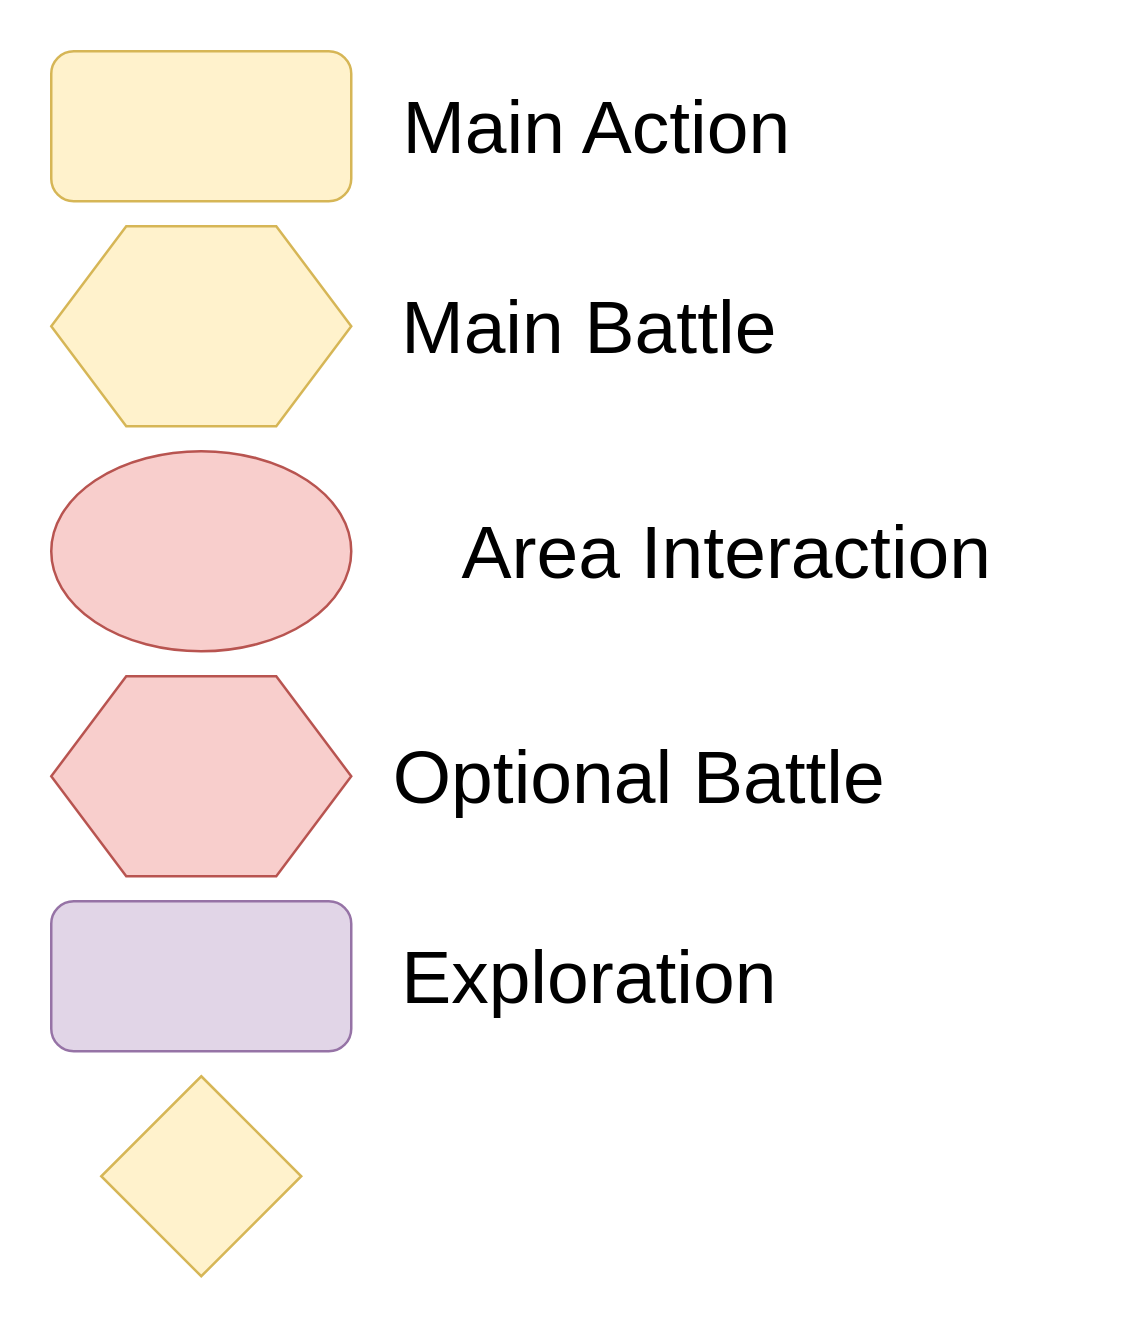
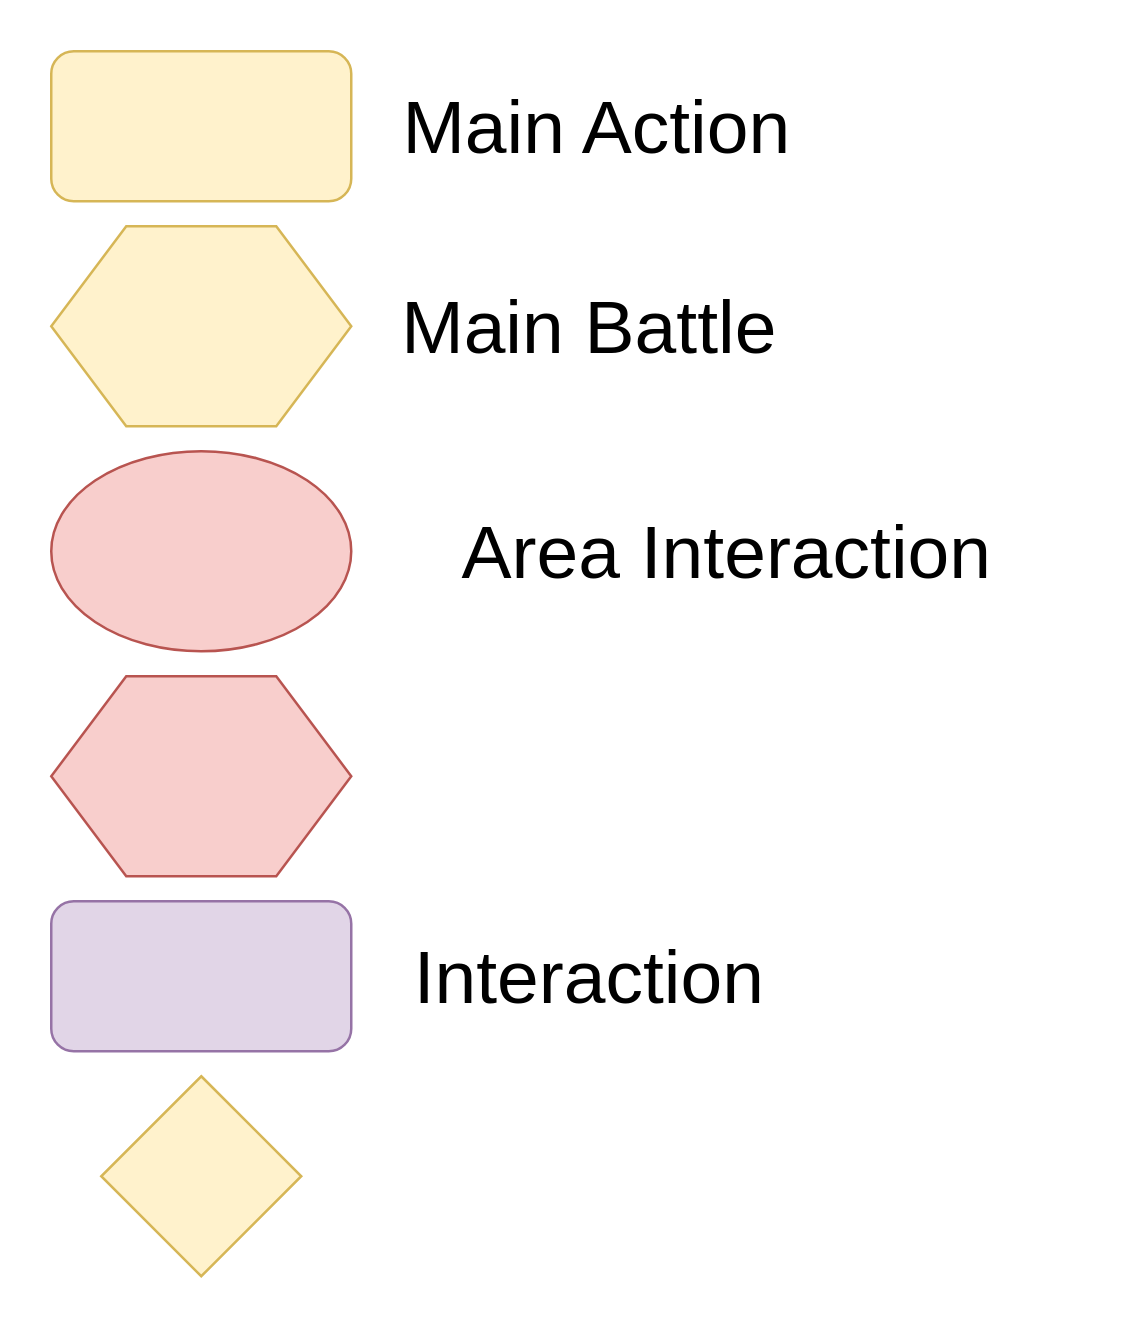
  <mxCell id="0" />
  <mxCell id="1" parent="0" />
  <mxCell id="2" value="" style="rounded=1;whiteSpace=wrap;html=1;fillColor=#fff2cc;strokeColor=#d6b656;" vertex="1" parent="1"><mxGeometry x="20" y="20" width="120" height="60" as="geometry" /></mxCell>
  <mxCell id="3" value="&lt;font style=&quot;font-size: 30px&quot;&gt;Main Action&lt;/font&gt;" style="text;html=1;align=center;verticalAlign=middle;resizable=0;points=[];;autosize=1;" vertex="1" parent="1"><mxGeometry x="152.5" y="40" width="170" height="20" as="geometry" /></mxCell>
  <mxCell id="4" value="" style="shape=hexagon;perimeter=hexagonPerimeter2;whiteSpace=wrap;html=1;fillColor=#fff2cc;strokeColor=#d6b656;" vertex="1" parent="1"><mxGeometry x="20" y="90" width="120" height="80" as="geometry" /></mxCell>
  <mxCell id="5" value="&lt;font style=&quot;font-size: 30px&quot;&gt;Main Battle&lt;/font&gt;" style="text;html=1;align=center;verticalAlign=middle;resizable=0;points=[];;autosize=1;" vertex="1" parent="1"><mxGeometry x="150" y="120" width="170" height="20" as="geometry" /></mxCell>
  <mxCell id="6" value="" style="ellipse;whiteSpace=wrap;html=1;fillColor=#f8cecc;strokeColor=#b85450;" vertex="1" parent="1"><mxGeometry x="20" y="180" width="120" height="80" as="geometry" /></mxCell>
  <mxCell id="7" value="&lt;font style=&quot;font-size: 30px&quot;&gt;Area Interaction&lt;/font&gt;" style="text;html=1;align=center;verticalAlign=middle;resizable=0;points=[];;autosize=1;" vertex="1" parent="1"><mxGeometry x="150" y="210" width="280" height="20" as="geometry" /></mxCell>
  <mxCell id="8" value="" style="shape=hexagon;perimeter=hexagonPerimeter2;whiteSpace=wrap;html=1;fillColor=#f8cecc;strokeColor=#b85450;" vertex="1" parent="1"><mxGeometry x="20" y="270" width="120" height="80" as="geometry" /></mxCell>
- <mxCell id="9" value="&lt;font style=&quot;font-size: 30px&quot;&gt;Optional Battle&lt;/font&gt;" style="text;html=1;align=center;verticalAlign=middle;resizable=0;points=[];;autosize=1;" vertex="1" parent="1"><mxGeometry x="150" y="300" width="210" height="20" as="geometry" /></mxCell>
  <mxCell id="10" value="" style="rounded=1;whiteSpace=wrap;html=1;fillColor=#e1d5e7;strokeColor=#9673a6;" vertex="1" parent="1"><mxGeometry x="20" y="360" width="120" height="60" as="geometry" /></mxCell>
- <mxCell id="11" value="&lt;font style=&quot;font-size: 30px&quot;&gt;Exploration&lt;/font&gt;" style="text;html=1;align=center;verticalAlign=middle;resizable=0;points=[];;autosize=1;" vertex="1" parent="1"><mxGeometry x="150" y="380" width="170" height="20" as="geometry" /></mxCell>
+ <mxCell id="11" value="&lt;font style=&quot;font-size: 30px&quot;&gt;Interaction&lt;/font&gt;" style="text;html=1;align=center;verticalAlign=middle;resizable=0;points=[];;autosize=1;" vertex="1" parent="1"><mxGeometry x="150" y="380" width="170" height="20" as="geometry" /></mxCell>
  <mxCell id="12" value="" style="rhombus;whiteSpace=wrap;html=1;fillColor=#fff2cc;strokeColor=#d6b656;" vertex="1" parent="1"><mxGeometry x="40" y="430" width="80" height="80" as="geometry" /></mxCell>
